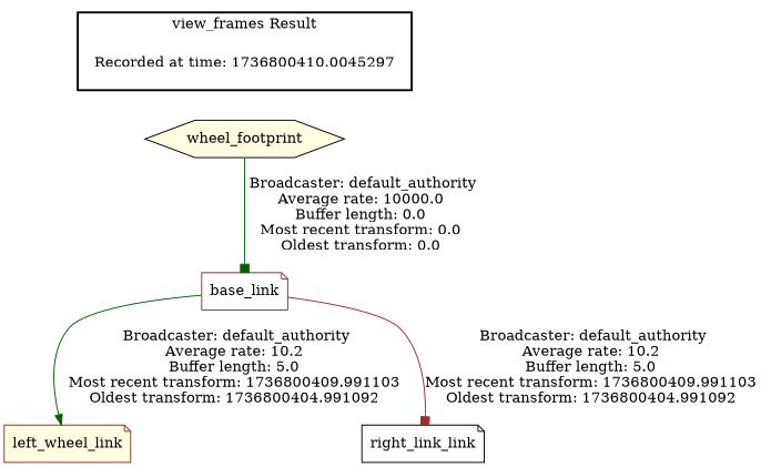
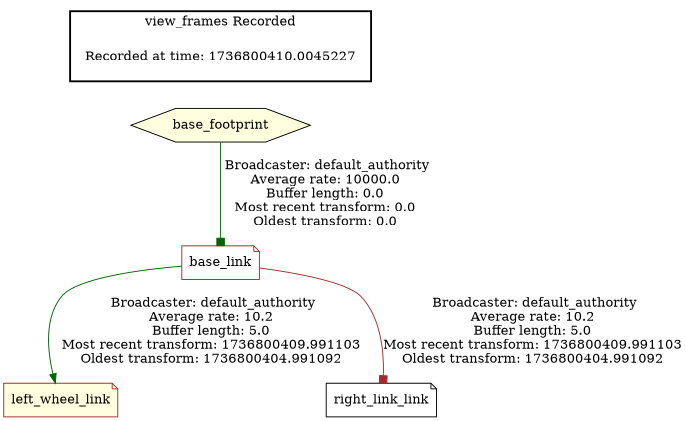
  digraph {
    node [color=brown fillcolor=white shape=note style=filled]
    edge [arrowhead=box color=darkgreen]
-   "Recorded at time: 1736800410.0045297" [shape=plaintext]
-   base_footprint [color=black fillcolor=lightyellow shape=hexagon label=wheel_footprint]
+   "Recorded at time: 1736800410.0045297" [shape=plaintext label="Recorded at time: 1736800410.0045227"]
+   base_footprint [color=black fillcolor=lightyellow shape=hexagon]
    base_link
    left_wheel_link [fillcolor=lightyellow]
    n5 [color=black label=right_link_link]
    subgraph cluster_1 {
      color=black
-     label="view_frames Result"
+     label="view_frames Recorded"
      style=bold
      "Recorded at time: 1736800410.0045297"
    }
    "Recorded at time: 1736800410.0045297" -> base_footprint [style=invis arrowhead="" color=""]
    base_footprint -> base_link [label=" Broadcaster: default_authority\nAverage rate: 10000.0\nBuffer length: 0.0\nMost recent transform: 0.0\nOldest transform: 0.0\n"]
    base_link -> left_wheel_link [arrowhead=normal label=" Broadcaster: default_authority\nAverage rate: 10.2\nBuffer length: 5.0\nMost recent transform: 1736800409.991103\nOldest transform: 1736800404.991092\n"]
    base_link -> n5 [color=brown label=" Broadcaster: default_authority\nAverage rate: 10.2\nBuffer length: 5.0\nMost recent transform: 1736800409.991103\nOldest transform: 1736800404.991092\n"]
  }
